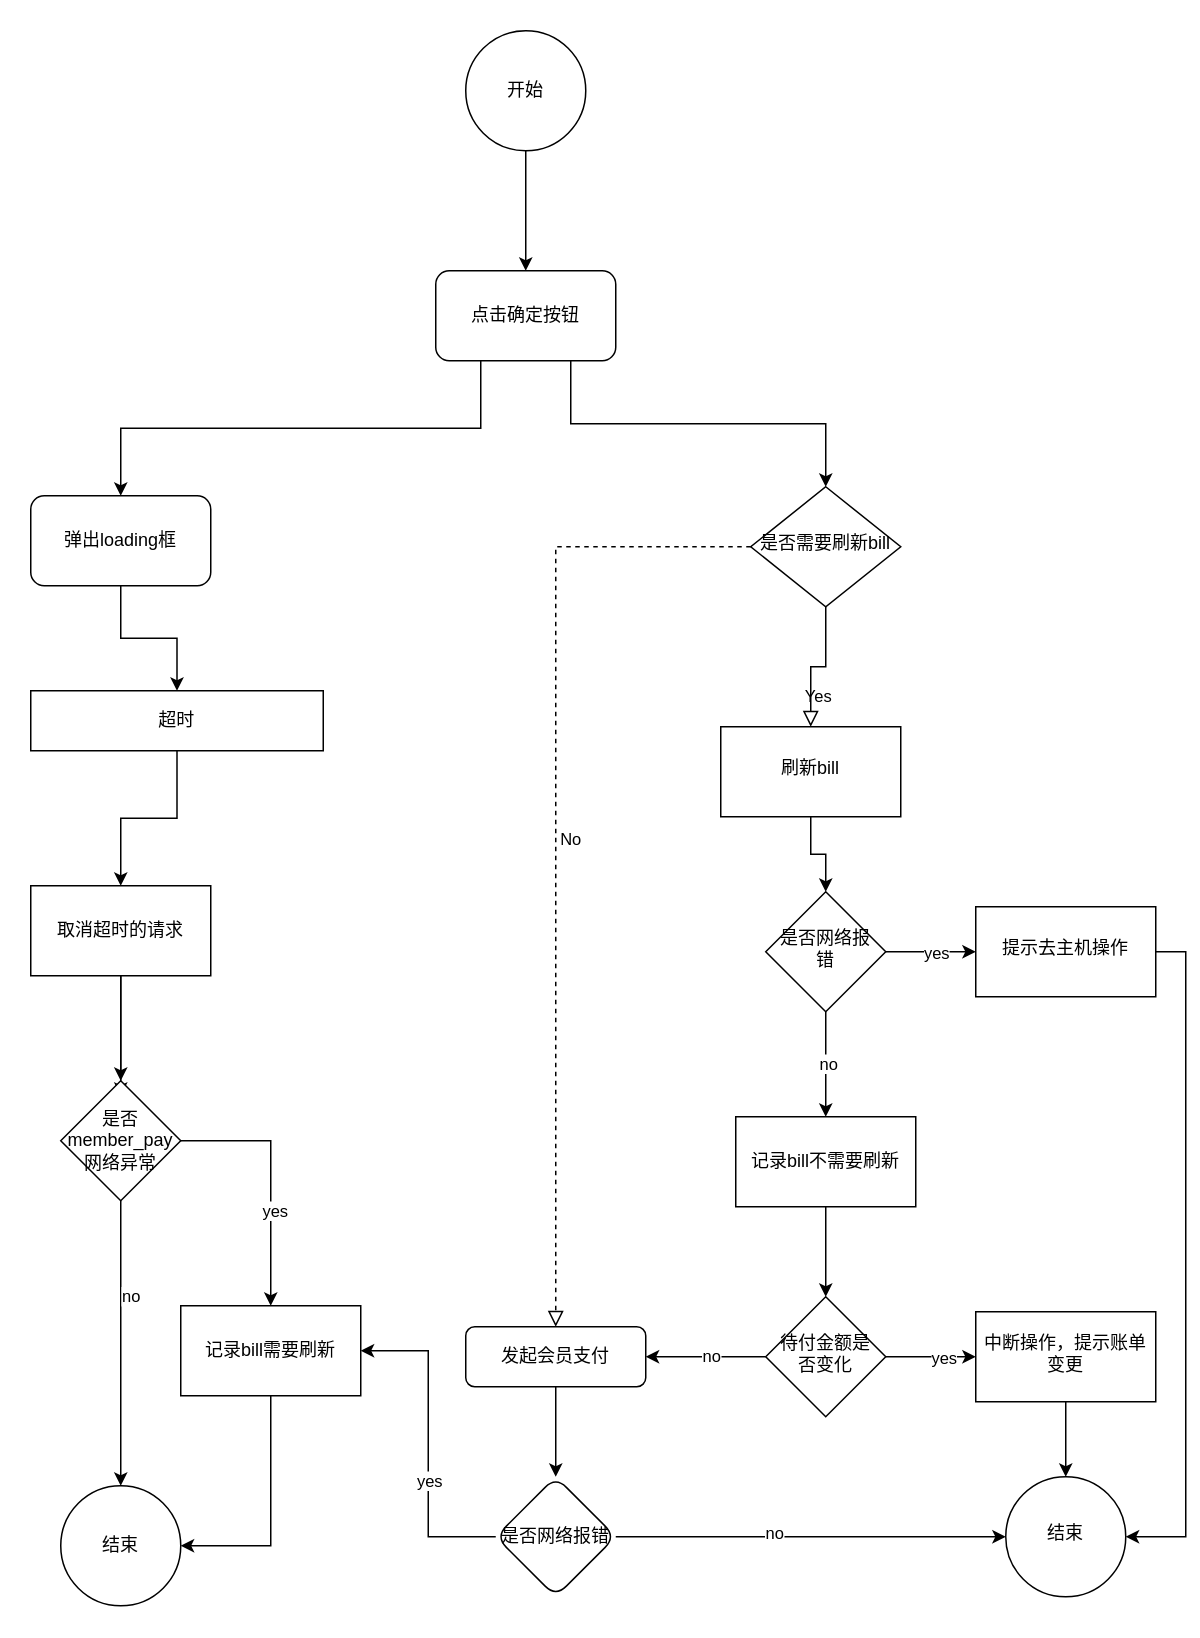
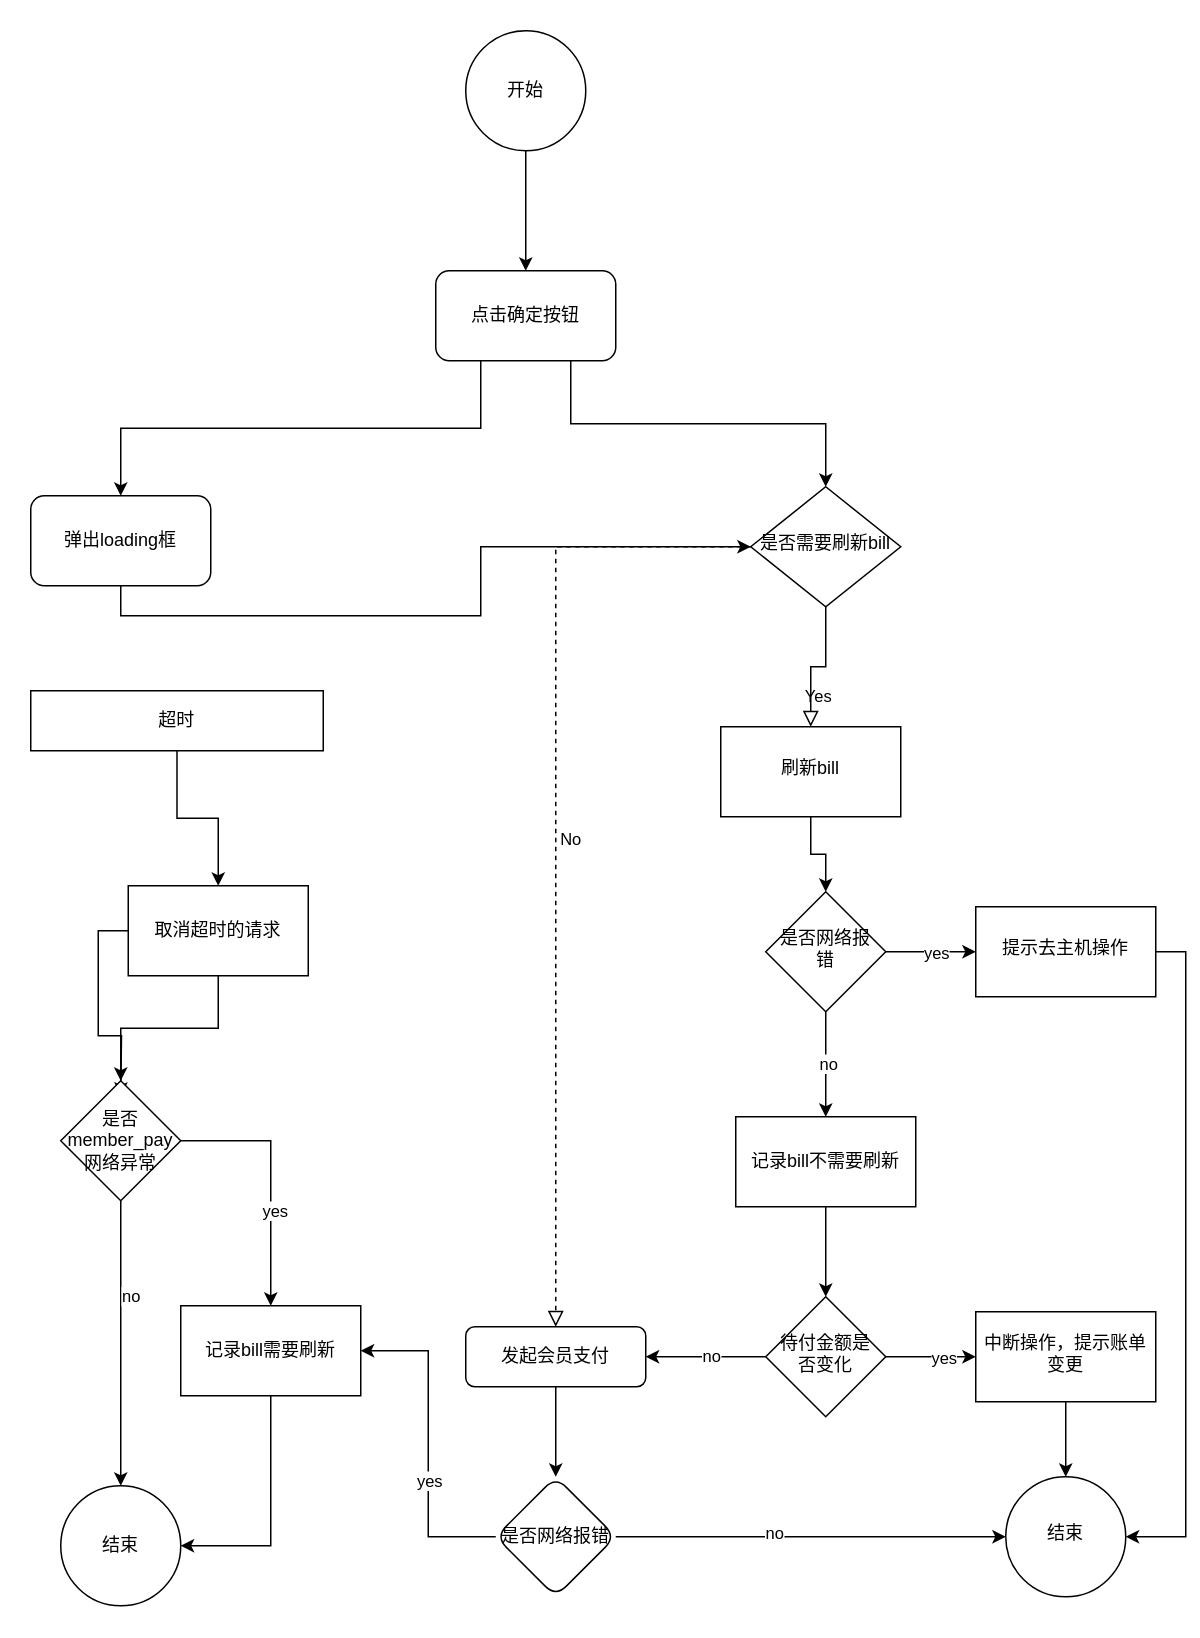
  <mxCell id="0" />
  <mxCell id="1" parent="0" />
  <mxCell id="2" value="Yes" style="rounded=0;html=1;jettySize=auto;orthogonalLoop=1;fontSize=11;endArrow=block;endFill=0;endSize=8;strokeWidth=1;shadow=0;labelBackgroundColor=none;edgeStyle=orthogonalEdgeStyle;entryX=0.5;entryY=0;entryDx=0;entryDy=0;" parent="1" source="4" target="8" edge="1"><mxGeometry y="20" relative="1" as="geometry"><mxPoint as="offset" /><mxPoint x="240" y="424" as="targetPoint" /></mxGeometry></mxCell>
  <mxCell id="3" value="No" style="edgeStyle=orthogonalEdgeStyle;rounded=0;html=1;jettySize=auto;orthogonalLoop=1;fontSize=11;endArrow=block;endFill=0;endSize=8;strokeWidth=1;shadow=0;labelBackgroundColor=none;dashed=1;" parent="1" source="4" target="6" edge="1"><mxGeometry y="10" relative="1" as="geometry"><mxPoint as="offset" /></mxGeometry></mxCell>
  <mxCell id="4" value="是否需要刷新bill" style="rhombus;whiteSpace=wrap;html=1;shadow=0;fontFamily=Helvetica;fontSize=12;align=center;strokeWidth=1;spacing=6;spacingTop=-4;" parent="1" vertex="1"><mxGeometry x="500" y="324" width="100" height="80" as="geometry" /></mxCell>
  <mxCell id="5" value="" style="edgeStyle=orthogonalEdgeStyle;rounded=0;orthogonalLoop=1;jettySize=auto;html=1;" edge="1" parent="1" source="6" target="50"><mxGeometry relative="1" as="geometry" /></mxCell>
  <mxCell id="6" value="发起会员支付" style="rounded=1;whiteSpace=wrap;html=1;fontSize=12;glass=0;strokeWidth=1;shadow=0;" parent="1" vertex="1"><mxGeometry x="310" y="884" width="120" height="40" as="geometry" /></mxCell>
  <mxCell id="7" style="edgeStyle=orthogonalEdgeStyle;rounded=0;orthogonalLoop=1;jettySize=auto;html=1;exitX=0.5;exitY=1;exitDx=0;exitDy=0;" edge="1" parent="1" source="8" target="15"><mxGeometry relative="1" as="geometry" /></mxCell>
  <mxCell id="8" value="刷新bill" style="whiteSpace=wrap;html=1;shadow=0;strokeWidth=1;spacing=6;spacingTop=-4;" vertex="1" parent="1"><mxGeometry x="480" y="484" width="120" height="60" as="geometry" /></mxCell>
  <mxCell id="9" value="" style="edgeStyle=orthogonalEdgeStyle;rounded=0;orthogonalLoop=1;jettySize=auto;html=1;" edge="1" parent="1" source="15" target="17"><mxGeometry relative="1" as="geometry" /></mxCell>
  <mxCell id="10" value="yes" style="edgeLabel;html=1;align=center;verticalAlign=middle;resizable=0;points=[];" vertex="1" connectable="0" parent="9"><mxGeometry x="0.1" relative="1" as="geometry"><mxPoint as="offset" /></mxGeometry></mxCell>
  <mxCell id="11" value="" style="edgeStyle=orthogonalEdgeStyle;rounded=0;orthogonalLoop=1;jettySize=auto;html=1;entryX=1;entryY=0.5;entryDx=0;entryDy=0;" edge="1" parent="1" source="43" target="6"><mxGeometry relative="1" as="geometry"><mxPoint x="550" y="1004" as="targetPoint" /></mxGeometry></mxCell>
  <mxCell id="12" value="no" style="edgeLabel;html=1;align=center;verticalAlign=middle;resizable=0;points=[];" vertex="1" connectable="0" parent="11"><mxGeometry x="-0.076" y="-1" relative="1" as="geometry"><mxPoint as="offset" /></mxGeometry></mxCell>
  <mxCell id="13" style="edgeStyle=orthogonalEdgeStyle;rounded=0;orthogonalLoop=1;jettySize=auto;html=1;exitX=0.5;exitY=1;exitDx=0;exitDy=0;entryX=0.5;entryY=0;entryDx=0;entryDy=0;" edge="1" parent="1" source="15" target="45"><mxGeometry relative="1" as="geometry" /></mxCell>
  <mxCell id="14" value="no" style="edgeLabel;html=1;align=center;verticalAlign=middle;resizable=0;points=[];" vertex="1" connectable="0" parent="13"><mxGeometry x="-0.03" y="1" relative="1" as="geometry"><mxPoint as="offset" /></mxGeometry></mxCell>
  <mxCell id="15" value="是否网络报错" style="rhombus;whiteSpace=wrap;html=1;shadow=0;strokeWidth=1;spacing=6;spacingTop=-4;" vertex="1" parent="1"><mxGeometry x="510" y="594" width="80" height="80" as="geometry" /></mxCell>
  <mxCell id="16" style="edgeStyle=orthogonalEdgeStyle;rounded=0;orthogonalLoop=1;jettySize=auto;html=1;exitX=1;exitY=0.5;exitDx=0;exitDy=0;entryX=1;entryY=0.5;entryDx=0;entryDy=0;" edge="1" parent="1" source="17" target="42"><mxGeometry relative="1" as="geometry" /></mxCell>
  <mxCell id="17" value="提示去主机操作" style="whiteSpace=wrap;html=1;shadow=0;strokeWidth=1;spacing=6;spacingTop=-4;" vertex="1" parent="1"><mxGeometry x="650" y="604" width="120" height="60" as="geometry" /></mxCell>
  <mxCell id="18" value="" style="edgeStyle=orthogonalEdgeStyle;rounded=0;orthogonalLoop=1;jettySize=auto;html=1;" edge="1" parent="1" source="19" target="22"><mxGeometry relative="1" as="geometry" /></mxCell>
  <mxCell id="19" value="超时" style="whiteSpace=wrap;html=1;" vertex="1" parent="1"><mxGeometry x="20" y="460" width="195" height="40" as="geometry" /></mxCell>
  <mxCell id="20" value="" style="edgeStyle=orthogonalEdgeStyle;rounded=0;orthogonalLoop=1;jettySize=auto;html=1;" edge="1" parent="1" source="22"><mxGeometry relative="1" as="geometry"><mxPoint x="80" y="730" as="targetPoint" /></mxGeometry></mxCell>
  <mxCell id="21" value="" style="edgeStyle=orthogonalEdgeStyle;rounded=0;orthogonalLoop=1;jettySize=auto;html=1;" edge="1" parent="1" source="22" target="32"><mxGeometry relative="1" as="geometry" /></mxCell>
- <mxCell id="22" value="取消超时的请求" style="whiteSpace=wrap;html=1;" vertex="1" parent="1"><mxGeometry x="20" y="590" width="120" height="60" as="geometry" /></mxCell>
+ <mxCell id="22" value="取消超时的请求" style="whiteSpace=wrap;html=1;" vertex="1" parent="1"><mxGeometry x="85" y="590" width="120" height="60" as="geometry" /></mxCell>
  <mxCell id="23" value="" style="edgeStyle=orthogonalEdgeStyle;rounded=0;orthogonalLoop=1;jettySize=auto;html=1;exitX=0.25;exitY=1;exitDx=0;exitDy=0;" edge="1" parent="1" source="25" target="27"><mxGeometry relative="1" as="geometry"><mxPoint x="320" y="260" as="sourcePoint" /></mxGeometry></mxCell>
  <mxCell id="24" style="edgeStyle=orthogonalEdgeStyle;rounded=0;orthogonalLoop=1;jettySize=auto;html=1;exitX=0.75;exitY=1;exitDx=0;exitDy=0;" edge="1" parent="1" source="25" target="4"><mxGeometry relative="1" as="geometry" /></mxCell>
  <mxCell id="25" value="点击确定按钮" style="whiteSpace=wrap;html=1;rounded=1;glass=0;strokeWidth=1;shadow=0;" vertex="1" parent="1"><mxGeometry x="290" y="180" width="120" height="60" as="geometry" /></mxCell>
- <mxCell id="26" style="edgeStyle=orthogonalEdgeStyle;rounded=0;orthogonalLoop=1;jettySize=auto;html=1;exitX=0.5;exitY=1;exitDx=0;exitDy=0;" edge="1" parent="1" source="27" target="19"><mxGeometry relative="1" as="geometry"><mxPoint x="40" y="410" as="targetPoint" /></mxGeometry></mxCell>
+ <mxCell id="26" style="edgeStyle=orthogonalEdgeStyle;rounded=0;orthogonalLoop=1;jettySize=auto;html=1;exitX=0.5;exitY=1;exitDx=0;exitDy=0;" edge="1" parent="1" source="27" target="4"><mxGeometry relative="1" as="geometry"><mxPoint x="40" y="410" as="targetPoint" /></mxGeometry></mxCell>
  <mxCell id="27" value="弹出loading框" style="whiteSpace=wrap;html=1;rounded=1;glass=0;strokeWidth=1;shadow=0;" vertex="1" parent="1"><mxGeometry x="20" y="330" width="120" height="60" as="geometry" /></mxCell>
  <mxCell id="28" value="" style="edgeStyle=orthogonalEdgeStyle;rounded=0;orthogonalLoop=1;jettySize=auto;html=1;" edge="1" parent="1" source="32" target="33"><mxGeometry relative="1" as="geometry" /></mxCell>
  <mxCell id="29" value="no" style="edgeLabel;html=1;align=center;verticalAlign=middle;resizable=0;points=[];" vertex="1" connectable="0" parent="28"><mxGeometry x="-0.342" y="6" relative="1" as="geometry"><mxPoint as="offset" /></mxGeometry></mxCell>
  <mxCell id="30" value="" style="edgeStyle=orthogonalEdgeStyle;rounded=0;orthogonalLoop=1;jettySize=auto;html=1;entryX=0.5;entryY=0;entryDx=0;entryDy=0;exitX=1;exitY=0.5;exitDx=0;exitDy=0;" edge="1" parent="1" source="32" target="37"><mxGeometry relative="1" as="geometry" /></mxCell>
  <mxCell id="31" value="yes" style="edgeLabel;html=1;align=center;verticalAlign=middle;resizable=0;points=[];" vertex="1" connectable="0" parent="30"><mxGeometry x="0.25" y="2" relative="1" as="geometry"><mxPoint as="offset" /></mxGeometry></mxCell>
  <mxCell id="32" value="是否member_pay网络异常" style="rhombus;whiteSpace=wrap;html=1;" vertex="1" parent="1"><mxGeometry x="40" y="720" width="80" height="80" as="geometry" /></mxCell>
  <mxCell id="33" value="结束" style="ellipse;whiteSpace=wrap;html=1;" vertex="1" parent="1"><mxGeometry x="40" y="990" width="80" height="80" as="geometry" /></mxCell>
  <mxCell id="34" style="edgeStyle=orthogonalEdgeStyle;rounded=0;orthogonalLoop=1;jettySize=auto;html=1;exitX=0.5;exitY=1;exitDx=0;exitDy=0;entryX=0.5;entryY=0;entryDx=0;entryDy=0;" edge="1" parent="1" source="35" target="25"><mxGeometry relative="1" as="geometry" /></mxCell>
  <mxCell id="35" value="开始" style="ellipse;whiteSpace=wrap;html=1;rounded=1;glass=0;strokeWidth=1;shadow=0;" vertex="1" parent="1"><mxGeometry x="310" y="20" width="80" height="80" as="geometry" /></mxCell>
  <mxCell id="36" style="edgeStyle=orthogonalEdgeStyle;rounded=0;orthogonalLoop=1;jettySize=auto;html=1;exitX=0.5;exitY=1;exitDx=0;exitDy=0;entryX=1;entryY=0.5;entryDx=0;entryDy=0;" edge="1" parent="1" source="37" target="33"><mxGeometry relative="1" as="geometry" /></mxCell>
  <mxCell id="37" value="记录bill需要刷新" style="whiteSpace=wrap;html=1;" vertex="1" parent="1"><mxGeometry x="120" y="870" width="120" height="60" as="geometry" /></mxCell>
  <mxCell id="38" value="" style="edgeStyle=orthogonalEdgeStyle;rounded=0;orthogonalLoop=1;jettySize=auto;html=1;" edge="1" parent="1" source="43" target="41"><mxGeometry relative="1" as="geometry" /></mxCell>
  <mxCell id="39" value="yes" style="edgeLabel;html=1;align=center;verticalAlign=middle;resizable=0;points=[];" vertex="1" connectable="0" parent="38"><mxGeometry x="0.222" relative="1" as="geometry"><mxPoint x="1" as="offset" /></mxGeometry></mxCell>
  <mxCell id="40" value="" style="edgeStyle=orthogonalEdgeStyle;rounded=0;orthogonalLoop=1;jettySize=auto;html=1;" edge="1" parent="1" source="41" target="42"><mxGeometry relative="1" as="geometry" /></mxCell>
  <mxCell id="41" value="中断操作，提示账单变更" style="whiteSpace=wrap;html=1;shadow=0;strokeWidth=1;spacing=6;spacingTop=-4;" vertex="1" parent="1"><mxGeometry x="650" y="874" width="120" height="60" as="geometry" /></mxCell>
  <mxCell id="42" value="结束" style="ellipse;whiteSpace=wrap;html=1;shadow=0;strokeWidth=1;spacing=6;spacingTop=-4;" vertex="1" parent="1"><mxGeometry x="670" y="984" width="80" height="80" as="geometry" /></mxCell>
  <mxCell id="43" value="待付金额是否变化" style="rhombus;whiteSpace=wrap;html=1;shadow=0;strokeWidth=1;spacing=6;spacingTop=-4;" vertex="1" parent="1"><mxGeometry x="510" y="864" width="80" height="80" as="geometry" /></mxCell>
  <mxCell id="44" style="edgeStyle=orthogonalEdgeStyle;rounded=0;orthogonalLoop=1;jettySize=auto;html=1;exitX=0.5;exitY=1;exitDx=0;exitDy=0;" edge="1" parent="1" source="45" target="43"><mxGeometry relative="1" as="geometry" /></mxCell>
  <mxCell id="45" value="记录bill不需要刷新" style="whiteSpace=wrap;html=1;" vertex="1" parent="1"><mxGeometry x="490" y="744" width="120" height="60" as="geometry" /></mxCell>
  <mxCell id="46" value="" style="edgeStyle=orthogonalEdgeStyle;rounded=0;orthogonalLoop=1;jettySize=auto;html=1;entryX=1;entryY=0.5;entryDx=0;entryDy=0;" edge="1" parent="1" source="50" target="37"><mxGeometry relative="1" as="geometry" /></mxCell>
  <mxCell id="47" value="yes" style="edgeLabel;html=1;align=center;verticalAlign=middle;resizable=0;points=[];" vertex="1" connectable="0" parent="46"><mxGeometry x="-0.221" relative="1" as="geometry"><mxPoint as="offset" /></mxGeometry></mxCell>
  <mxCell id="48" style="edgeStyle=orthogonalEdgeStyle;rounded=0;orthogonalLoop=1;jettySize=auto;html=1;exitX=1;exitY=0.5;exitDx=0;exitDy=0;entryX=0;entryY=0.5;entryDx=0;entryDy=0;" edge="1" parent="1" source="50" target="42"><mxGeometry relative="1" as="geometry" /></mxCell>
  <mxCell id="49" value="no" style="edgeLabel;html=1;align=center;verticalAlign=middle;resizable=0;points=[];" vertex="1" connectable="0" parent="48"><mxGeometry x="-0.196" y="3" relative="1" as="geometry"><mxPoint as="offset" /></mxGeometry></mxCell>
  <mxCell id="50" value="是否网络报错" style="rhombus;whiteSpace=wrap;html=1;rounded=1;glass=0;strokeWidth=1;shadow=0;" vertex="1" parent="1"><mxGeometry x="330" y="984" width="80" height="80" as="geometry" /></mxCell>
